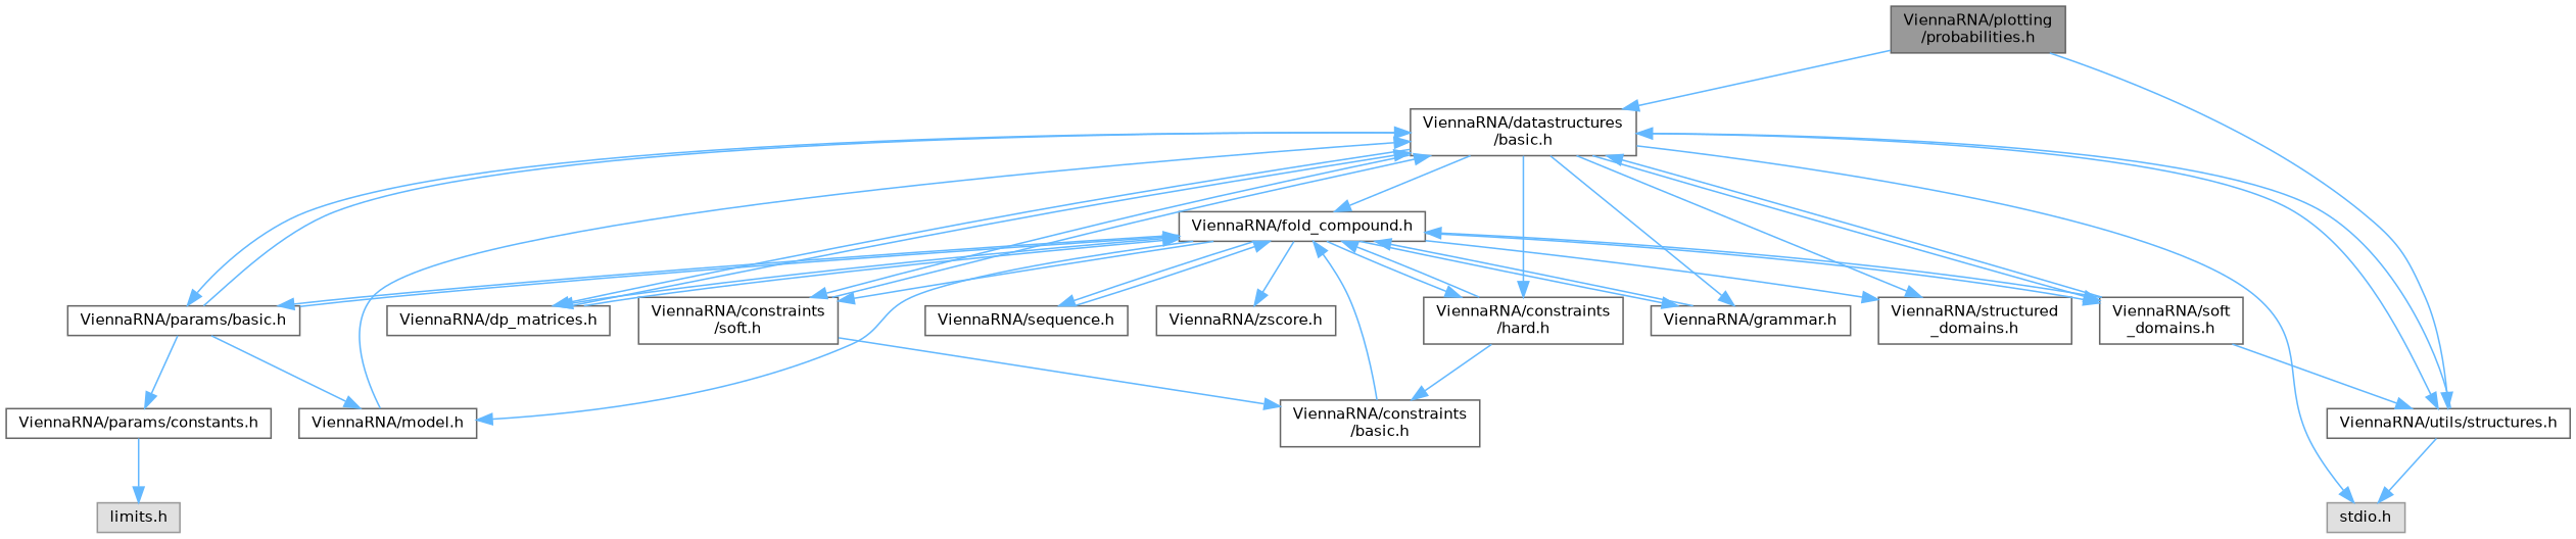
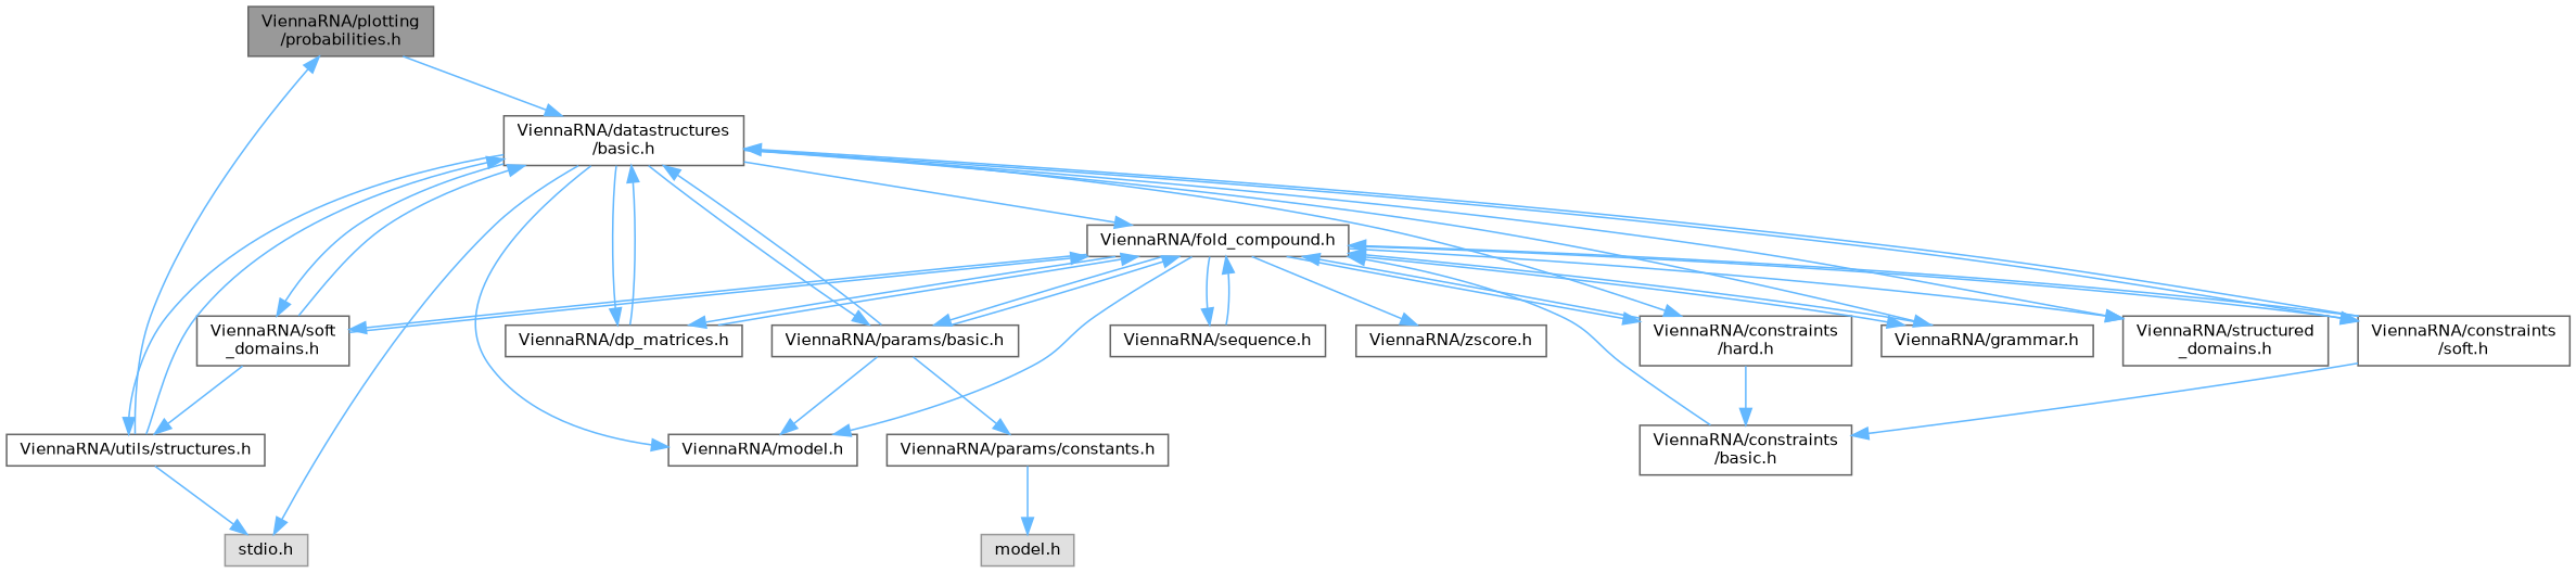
  digraph {
    node [color=grey40 fillcolor=white fontname=Helvetica fontsize=10 shape=box style=filled]
    edge [color=steelblue1 fontname=Helvetica fontsize=10 labelfontname=Helvetica labelfontsize=10 style=solid]
    n1 [color=gray40 fillcolor=grey60 fontcolor=black height=0.2 label="ViennaRNA/plotting\l/probabilities.h" width=0.4]
    n2 [height=0.2 label="ViennaRNA/datastructures\l/basic.h" width=0.4]
    n3 [height=0.2 label="ViennaRNA/utils/structures.h" width=0.4]
    n4 [height=0.2 label="ViennaRNA/fold_compound.h" width=0.4]
    n5 [height=0.2 label="ViennaRNA/model.h" width=0.4]
    n6 [height=0.2 label="ViennaRNA/params/basic.h" width=0.4]
    n7 [height=0.2 label="ViennaRNA/dp_matrices.h" width=0.4]
    n8 [height=0.2 label="ViennaRNA/constraints\l/hard.h" width=0.4]
    n9 [height=0.2 label="ViennaRNA/constraints\l/soft.h" width=0.4]
    n10 [height=0.2 label="ViennaRNA/grammar.h" width=0.4]
    n11 [height=0.2 label="ViennaRNA/structured\l_domains.h" width=0.4]
    n12 [height=0.2 label="ViennaRNA/soft\l_domains.h" width=0.4]
    n13 [color=grey60 fillcolor="#E0E0E0" height=0.2 label="stdio.h" width=0.4]
    n14 [height=0.2 label="ViennaRNA/params/constants.h" width=0.4]
-   n15 [color=grey60 fillcolor="#E0E0E0" height=0.2 label="limits.h" width=0.4]
+   n15 [color=grey60 fillcolor="#E0E0E0" height=0.2 label="model.h" width=0.4]
    n16 [height=0.2 label="ViennaRNA/sequence.h" width=0.4]
    n17 [height=0.2 label="ViennaRNA/zscore.h" width=0.4]
    n18 [height=0.2 label="ViennaRNA/constraints\l/basic.h" width=0.4]
    n1 -> n2
-   n1 -> n3
+   n3 -> n1
    n2 -> n3
    n2 -> n4
-   n5 -> n2
+   n2 -> n5
    n2 -> n6
    n2 -> n7
    n2 -> n8
    n2 -> n9
    n2 -> n10
    n2 -> n11
    n2 -> n12
    n2 -> n13
    n3 -> n2
    n3 -> n13
    n4 -> n5
    n4 -> n6
    n4 -> n7
    n4 -> n8
    n4 -> n9
    n4 -> n10
    n4 -> n11
    n4 -> n12
    n4 -> n16
    n4 -> n17
    n6 -> n2
    n6 -> n4
    n6 -> n5
    n6 -> n14
    n7 -> n2
    n7 -> n4
    n8 -> n4
    n8 -> n18
    n9 -> n2
+   n9 -> n4
    n9 -> n18
    n10 -> n4
    n12 -> n2
    n12 -> n3
    n12 -> n4
    n14 -> n15
    n16 -> n4
    n18 -> n4
  }
